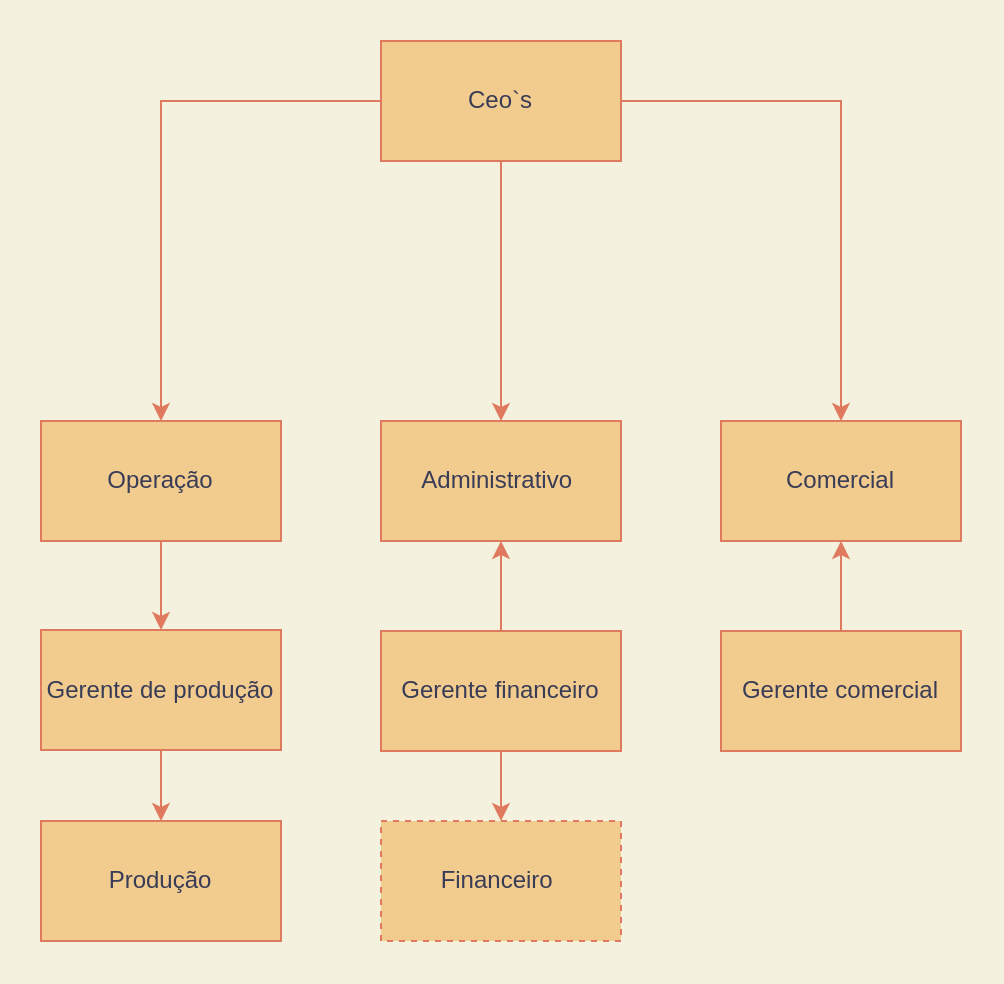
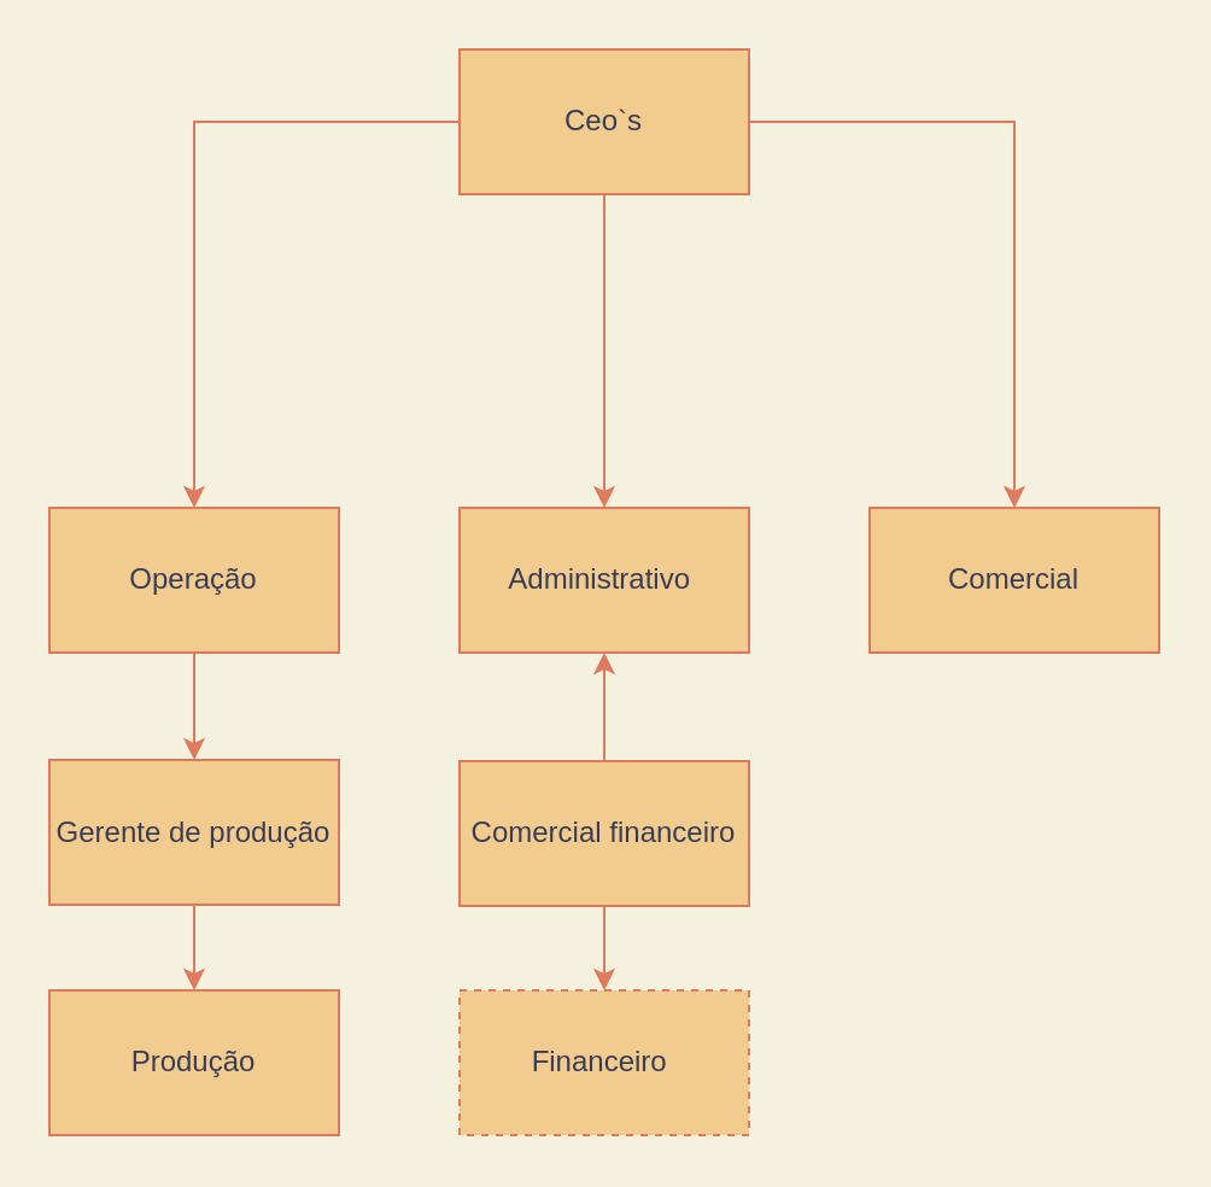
  <mxCell id="0" />
  <mxCell id="1" parent="0" />
  <mxCell id="2" value="" style="edgeStyle=orthogonalEdgeStyle;rounded=0;orthogonalLoop=1;jettySize=auto;html=1;labelBackgroundColor=#F4F1DE;strokeColor=#E07A5F;fontColor=#393C56;" edge="1" parent="1" source="3" target="13"><mxGeometry relative="1" as="geometry" /></mxCell>
  <mxCell id="3" value="Operação" style="rounded=0;whiteSpace=wrap;html=1;fillColor=#F2CC8F;strokeColor=#E07A5F;fontColor=#393C56;" vertex="1" parent="1"><mxGeometry x="20" y="210" width="120" height="60" as="geometry" /></mxCell>
  <mxCell id="4" value="Administrativo&amp;nbsp;" style="rounded=0;whiteSpace=wrap;html=1;fillColor=#F2CC8F;strokeColor=#E07A5F;fontColor=#393C56;" vertex="1" parent="1"><mxGeometry x="190" y="210" width="120" height="60" as="geometry" /></mxCell>
  <mxCell id="5" value="Comercial" style="rounded=0;whiteSpace=wrap;html=1;fillColor=#F2CC8F;strokeColor=#E07A5F;fontColor=#393C56;" vertex="1" parent="1"><mxGeometry x="360" y="210" width="120" height="60" as="geometry" /></mxCell>
  <mxCell id="6" style="edgeStyle=orthogonalEdgeStyle;rounded=0;orthogonalLoop=1;jettySize=auto;html=1;exitX=0;exitY=0.5;exitDx=0;exitDy=0;entryX=0.5;entryY=0;entryDx=0;entryDy=0;labelBackgroundColor=#F4F1DE;strokeColor=#E07A5F;fontColor=#393C56;" edge="1" parent="1" source="9" target="3"><mxGeometry relative="1" as="geometry" /></mxCell>
  <mxCell id="7" style="edgeStyle=orthogonalEdgeStyle;rounded=0;orthogonalLoop=1;jettySize=auto;html=1;exitX=0.5;exitY=1;exitDx=0;exitDy=0;entryX=0.5;entryY=0;entryDx=0;entryDy=0;labelBackgroundColor=#F4F1DE;strokeColor=#E07A5F;fontColor=#393C56;" edge="1" parent="1" source="9" target="4"><mxGeometry relative="1" as="geometry" /></mxCell>
  <mxCell id="8" style="edgeStyle=orthogonalEdgeStyle;rounded=0;orthogonalLoop=1;jettySize=auto;html=1;exitX=1;exitY=0.5;exitDx=0;exitDy=0;entryX=0.5;entryY=0;entryDx=0;entryDy=0;labelBackgroundColor=#F4F1DE;strokeColor=#E07A5F;fontColor=#393C56;" edge="1" parent="1" source="9" target="5"><mxGeometry relative="1" as="geometry" /></mxCell>
  <mxCell id="9" value="Ceo`s" style="rounded=0;whiteSpace=wrap;html=1;fillColor=#F2CC8F;strokeColor=#E07A5F;fontColor=#393C56;" vertex="1" parent="1"><mxGeometry x="190" y="20" width="120" height="60" as="geometry" /></mxCell>
  <mxCell id="10" value="Produção" style="rounded=0;whiteSpace=wrap;html=1;fillColor=#F2CC8F;strokeColor=#E07A5F;fontColor=#393C56;" vertex="1" parent="1"><mxGeometry x="20" y="410" width="120" height="60" as="geometry" /></mxCell>
  <mxCell id="11" value="Financeiro&amp;nbsp;&lt;br&gt;" style="rounded=0;whiteSpace=wrap;html=1;fillColor=#F2CC8F;strokeColor=#E07A5F;fontColor=#393C56;dashed=1;" vertex="1" parent="1"><mxGeometry x="190" y="410" width="120" height="60" as="geometry" /></mxCell>
  <mxCell id="12" value="" style="edgeStyle=orthogonalEdgeStyle;rounded=0;orthogonalLoop=1;jettySize=auto;html=1;labelBackgroundColor=#F4F1DE;strokeColor=#E07A5F;fontColor=#393C56;" edge="1" parent="1" source="13" target="10"><mxGeometry relative="1" as="geometry" /></mxCell>
  <mxCell id="13" value="Gerente de produção" style="rounded=0;whiteSpace=wrap;html=1;fillColor=#F2CC8F;strokeColor=#E07A5F;fontColor=#393C56;" vertex="1" parent="1"><mxGeometry x="20" y="314.5" width="120" height="60" as="geometry" /></mxCell>
  <mxCell id="14" value="" style="edgeStyle=orthogonalEdgeStyle;rounded=0;orthogonalLoop=1;jettySize=auto;html=1;labelBackgroundColor=#F4F1DE;strokeColor=#E07A5F;fontColor=#393C56;" edge="1" parent="1" source="16" target="4"><mxGeometry relative="1" as="geometry" /></mxCell>
  <mxCell id="15" value="" style="edgeStyle=orthogonalEdgeStyle;rounded=0;orthogonalLoop=1;jettySize=auto;html=1;labelBackgroundColor=#F4F1DE;strokeColor=#E07A5F;fontColor=#393C56;" edge="1" parent="1" source="16" target="11"><mxGeometry relative="1" as="geometry" /></mxCell>
- <mxCell id="16" value="Gerente financeiro" style="rounded=0;whiteSpace=wrap;html=1;fillColor=#F2CC8F;strokeColor=#E07A5F;fontColor=#393C56;" vertex="1" parent="1"><mxGeometry x="190" y="315" width="120" height="60" as="geometry" /></mxCell>
- <mxCell id="17" value="" style="edgeStyle=orthogonalEdgeStyle;rounded=0;orthogonalLoop=1;jettySize=auto;html=1;labelBackgroundColor=#F4F1DE;strokeColor=#E07A5F;fontColor=#393C56;" edge="1" parent="1" source="18" target="5"><mxGeometry relative="1" as="geometry" /></mxCell>
- <mxCell id="18" value="Gerente comercial" style="rounded=0;whiteSpace=wrap;html=1;fillColor=#F2CC8F;strokeColor=#E07A5F;fontColor=#393C56;" vertex="1" parent="1"><mxGeometry x="360" y="315" width="120" height="60" as="geometry" /></mxCell>
+ <mxCell id="16" value="Comercial financeiro" style="rounded=0;whiteSpace=wrap;html=1;fillColor=#F2CC8F;strokeColor=#E07A5F;fontColor=#393C56;" vertex="1" parent="1"><mxGeometry x="190" y="315" width="120" height="60" as="geometry" /></mxCell>
